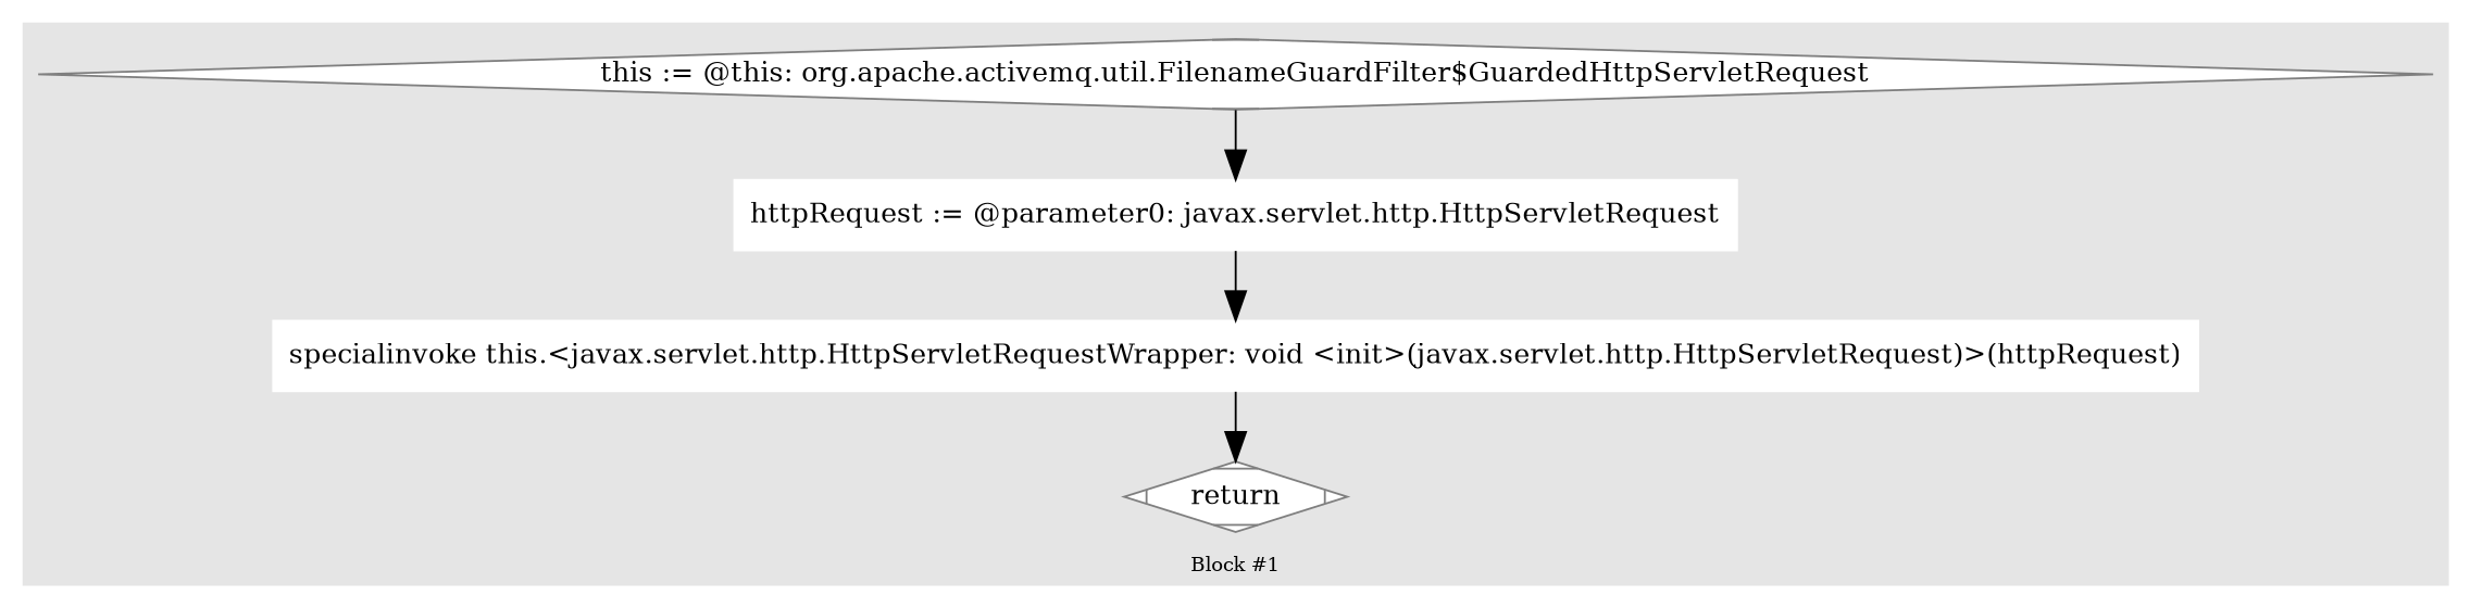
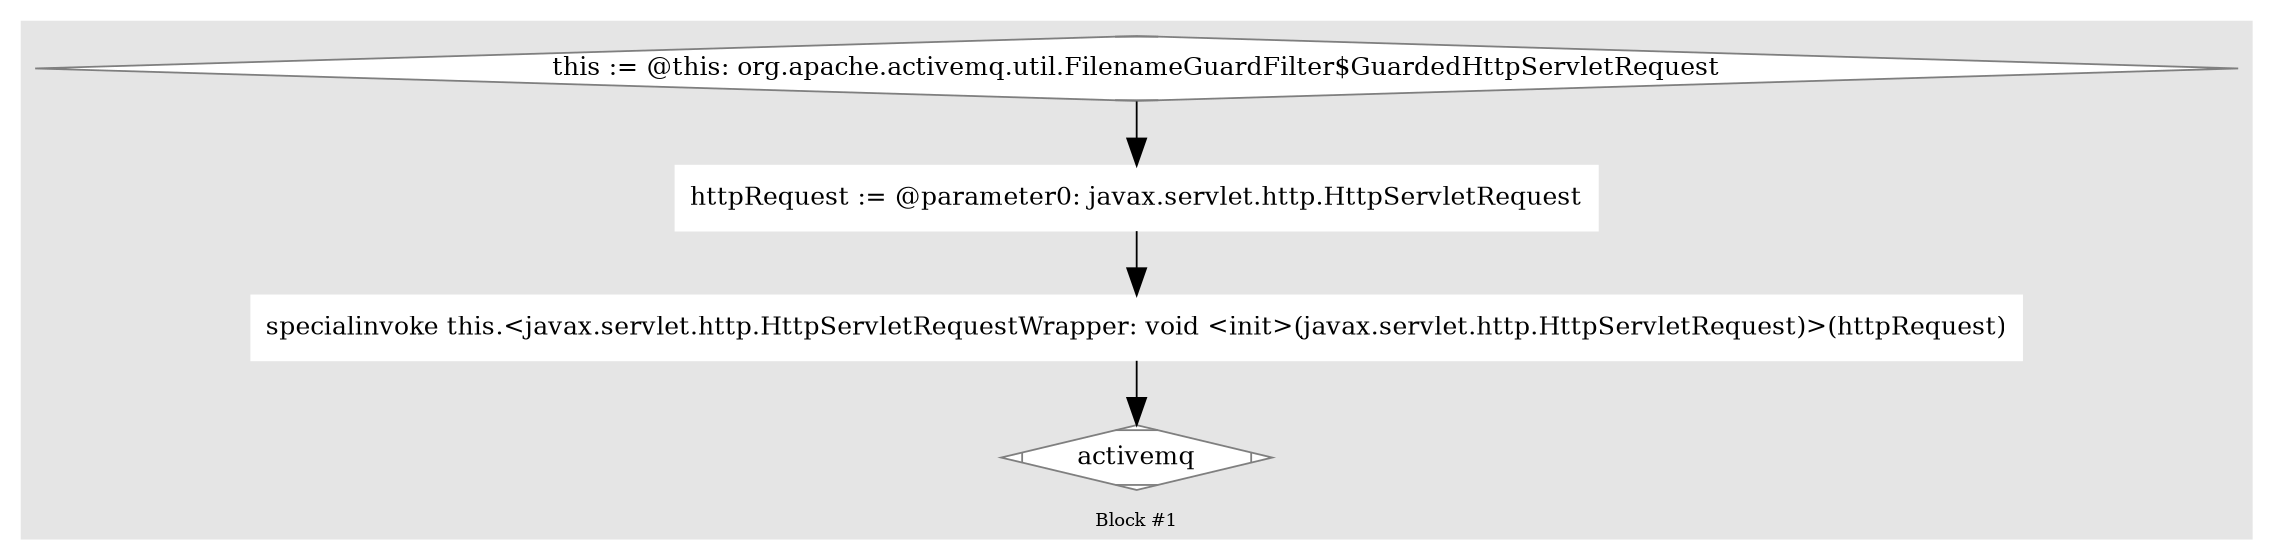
  digraph {
    color=gray90
    compound=true
    fontsize=10
    labelloc=b
    style=filled
    node [color=grey50 shape=Mdiamond style=filled]
    edge [arrowsize=1.5 fontcolor=grey40 fontsize=10]
    n1 [fillcolor=white label="this := @this: org.apache.activemq.util.FilenameGuardFilter$GuardedHttpServletRequest"]
    n2 [color=white label="httpRequest := @parameter0: javax.servlet.http.HttpServletRequest" shape=box]
    n3 [color=white label="specialinvoke this.&lt;javax.servlet.http.HttpServletRequestWrapper: void &lt;init&gt;(javax.servlet.http.HttpServletRequest)&gt;(httpRequest)" shape=box]
-   n4 [fillcolor=white label=return]
+   n4 [fillcolor=white label=activemq]
    subgraph cluster_1 {
      label="Block #1"
      n1
      n2
      n3
      n4
    }
    n1 -> n2
    n2 -> n3
    n3 -> n4
  }
